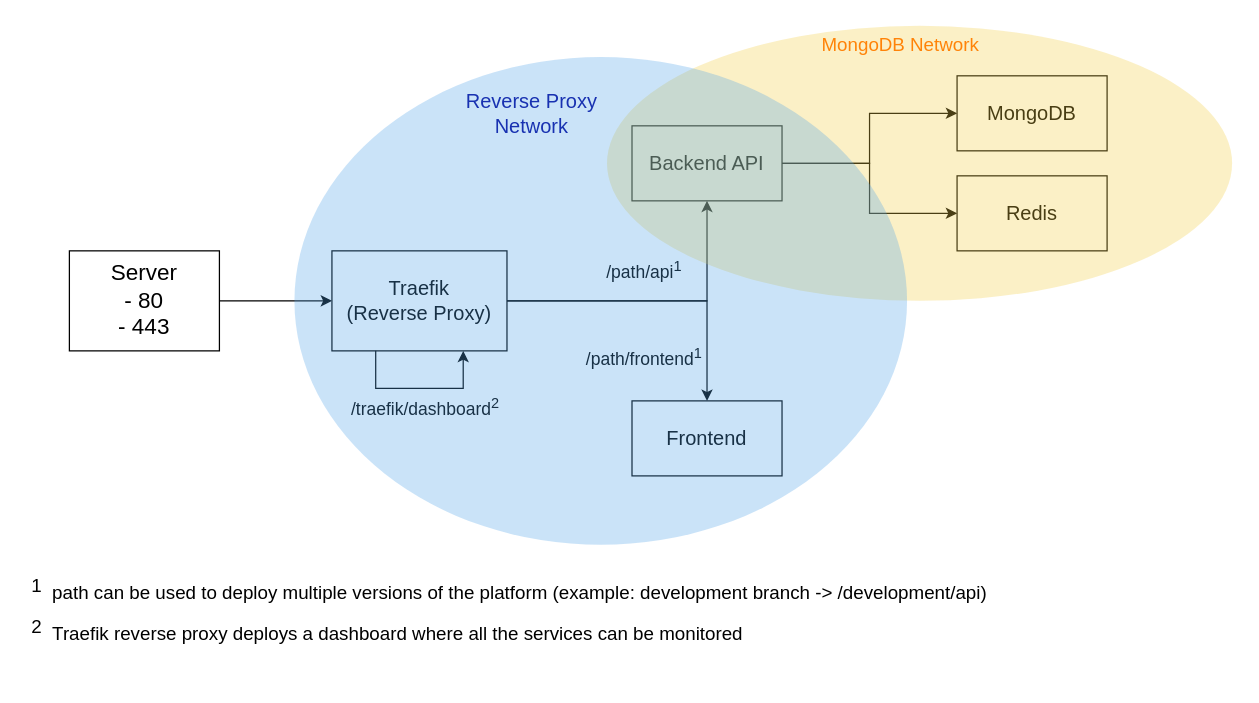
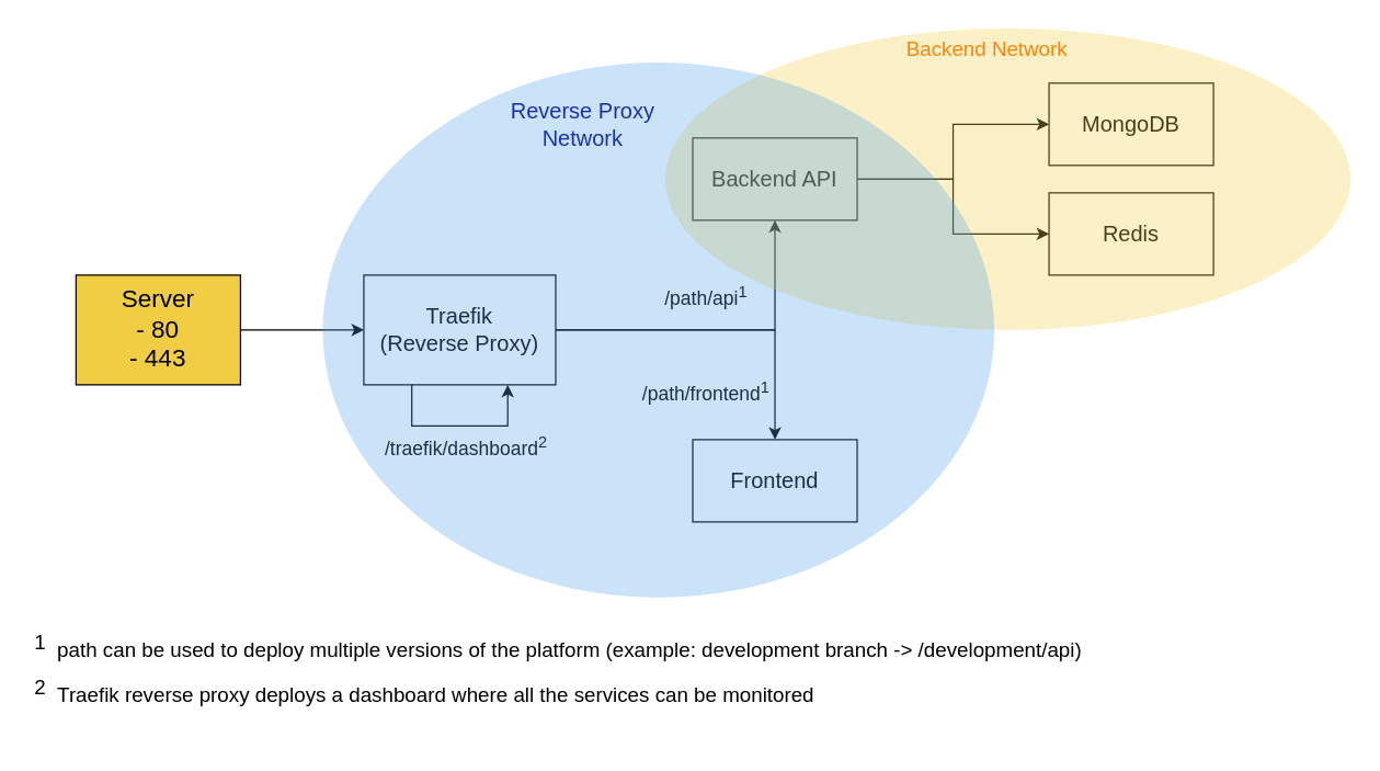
  <mxCell id="0" />
  <mxCell id="1" parent="0" />
  <mxCell id="2" value="" style="edgeStyle=orthogonalEdgeStyle;rounded=0;orthogonalLoop=1;jettySize=auto;html=1;fontSize=18;" edge="1" parent="1" source="3" target="6"><mxGeometry relative="1" as="geometry" /></mxCell>
- <mxCell id="3" value="&lt;font style=&quot;font-size: 18px&quot;&gt;Server&lt;br&gt;- 80&lt;br&gt;- 443&lt;br&gt;&lt;/font&gt;" style="rounded=0;whiteSpace=wrap;html=1;" vertex="1" parent="1"><mxGeometry x="55" y="200" width="120" height="80" as="geometry" /></mxCell>
+ <mxCell id="3" value="&lt;font style=&quot;font-size: 18px&quot;&gt;Server&lt;br&gt;- 80&lt;br&gt;- 443&lt;br&gt;&lt;/font&gt;" style="rounded=0;whiteSpace=wrap;html=1;fillColor=#f0cd43;" vertex="1" parent="1"><mxGeometry x="55" y="200" width="120" height="80" as="geometry" /></mxCell>
  <mxCell id="4" value="" style="edgeStyle=orthogonalEdgeStyle;rounded=0;orthogonalLoop=1;jettySize=auto;html=1;fontSize=16;" edge="1" parent="1" source="6" target="9"><mxGeometry relative="1" as="geometry" /></mxCell>
  <mxCell id="5" value="" style="edgeStyle=orthogonalEdgeStyle;rounded=0;orthogonalLoop=1;jettySize=auto;html=1;fontSize=16;" edge="1" parent="1" source="6" target="10"><mxGeometry relative="1" as="geometry" /></mxCell>
  <mxCell id="6" value="Traefik &lt;br style=&quot;font-size: 16px;&quot;&gt;(Reverse Proxy)" style="whiteSpace=wrap;html=1;rounded=0;fontSize=16;" vertex="1" parent="1"><mxGeometry x="265" y="200" width="140" height="80" as="geometry" /></mxCell>
  <mxCell id="7" value="" style="edgeStyle=orthogonalEdgeStyle;rounded=0;orthogonalLoop=1;jettySize=auto;html=1;fontSize=14;" edge="1" parent="1" source="9" target="13"><mxGeometry relative="1" as="geometry" /></mxCell>
  <mxCell id="8" value="" style="edgeStyle=orthogonalEdgeStyle;rounded=0;orthogonalLoop=1;jettySize=auto;html=1;fontSize=14;" edge="1" parent="1" source="9" target="14"><mxGeometry relative="1" as="geometry" /></mxCell>
  <mxCell id="9" value="Backend API" style="whiteSpace=wrap;html=1;fontSize=16;rounded=0;" vertex="1" parent="1"><mxGeometry x="505" y="100" width="120" height="60" as="geometry" /></mxCell>
  <mxCell id="10" value="Frontend" style="whiteSpace=wrap;html=1;fontSize=16;rounded=0;" vertex="1" parent="1"><mxGeometry x="505" y="320" width="120" height="60" as="geometry" /></mxCell>
  <mxCell id="11" value="&lt;font style=&quot;font-size: 14px&quot;&gt;/path/frontend&lt;sup&gt;1&lt;/sup&gt;&lt;/font&gt;" style="text;html=1;strokeColor=none;fillColor=none;align=center;verticalAlign=middle;whiteSpace=wrap;rounded=0;fontSize=16;" vertex="1" parent="1"><mxGeometry x="465" y="270" width="100" height="30" as="geometry" /></mxCell>
  <mxCell id="12" value="&lt;font style=&quot;font-size: 14px&quot;&gt;/path/api&lt;sup&gt;1&lt;/sup&gt;&lt;/font&gt;" style="text;html=1;strokeColor=none;fillColor=none;align=center;verticalAlign=middle;whiteSpace=wrap;rounded=0;fontSize=16;" vertex="1" parent="1"><mxGeometry x="460" y="200" width="110" height="30" as="geometry" /></mxCell>
  <mxCell id="13" value="MongoDB" style="whiteSpace=wrap;html=1;fontSize=16;rounded=0;" vertex="1" parent="1"><mxGeometry x="765" y="60" width="120" height="60" as="geometry" /></mxCell>
  <mxCell id="14" value="Redis" style="whiteSpace=wrap;html=1;fontSize=16;rounded=0;" vertex="1" parent="1"><mxGeometry x="765" y="140" width="120" height="60" as="geometry" /></mxCell>
  <mxCell id="15" value="" style="ellipse;whiteSpace=wrap;html=1;fontSize=14;strokeColor=none;fillColor=#F0CD43;opacity=30;" vertex="1" parent="1"><mxGeometry x="485" y="20" width="500" height="220" as="geometry" /></mxCell>
- <mxCell id="16" value="MongoDB Network" style="text;html=1;strokeColor=none;fillColor=none;align=center;verticalAlign=middle;whiteSpace=wrap;rounded=0;fontSize=15;opacity=30;fontColor=#FF8308;" vertex="1" parent="1"><mxGeometry x="645" y="20" width="150" height="30" as="geometry" /></mxCell>
+ <mxCell id="16" value="Backend Network" style="text;html=1;strokeColor=none;fillColor=none;align=center;verticalAlign=middle;whiteSpace=wrap;rounded=0;fontSize=15;opacity=30;fontColor=#FF8308;" vertex="1" parent="1"><mxGeometry x="645" y="20" width="150" height="30" as="geometry" /></mxCell>
  <mxCell id="17" value="Reverse Proxy Network" style="text;html=1;strokeColor=none;fillColor=none;align=center;verticalAlign=middle;whiteSpace=wrap;rounded=0;fontSize=16;fontColor=#000099;opacity=30;" vertex="1" parent="1"><mxGeometry x="355" y="80" width="140" height="20" as="geometry" /></mxCell>
  <mxCell id="18" style="edgeStyle=orthogonalEdgeStyle;rounded=0;orthogonalLoop=1;jettySize=auto;html=1;exitX=0.25;exitY=1;exitDx=0;exitDy=0;entryX=0.75;entryY=1;entryDx=0;entryDy=0;fontSize=16;fontColor=#000099;" edge="1" parent="1" source="6" target="6"><mxGeometry relative="1" as="geometry"><Array as="points"><mxPoint x="300" y="310" /><mxPoint x="370" y="310" /></Array></mxGeometry></mxCell>
  <mxCell id="19" value="&lt;font style=&quot;color: rgb(0 , 0 , 0) ; font-size: 14px&quot;&gt;/traefik/dashboard&lt;sup&gt;2&lt;/sup&gt;&lt;/font&gt;" style="text;html=1;strokeColor=none;fillColor=none;align=center;verticalAlign=middle;whiteSpace=wrap;rounded=0;fontSize=16;fontColor=#000099;opacity=30;" vertex="1" parent="1"><mxGeometry x="275" y="310" width="130" height="30" as="geometry" /></mxCell>
  <mxCell id="20" value="" style="ellipse;whiteSpace=wrap;html=1;fontSize=15;fontColor=#FF8308;fillColor=#4FA1E8;opacity=30;strokeColor=none;" vertex="1" parent="1"><mxGeometry x="235" y="45" width="490" height="390" as="geometry" /></mxCell>
  <mxCell id="21" value="&lt;p style=&quot;font-size: 15px&quot;&gt;&lt;font style=&quot;font-size: 15px ; line-height: 0.2&quot; color=&quot;#000000&quot;&gt;&lt;sup style=&quot;font-size: 15px&quot;&gt;1&lt;/sup&gt;&amp;nbsp; path can be used to deploy multiple versions of the platform (example: development branch -&lt;/font&gt;&lt;span style=&quot;color: rgb(0 , 0 , 0)&quot;&gt;&amp;gt; /development/api)&lt;/span&gt;&lt;/p&gt;&lt;p style=&quot;font-size: 15px&quot;&gt;&lt;font style=&quot;font-size: 15px ; line-height: 0.2&quot; color=&quot;#000000&quot;&gt;&lt;/font&gt;&lt;/p&gt;&lt;p style=&quot;font-size: 15px&quot;&gt;&lt;font color=&quot;#000000&quot; style=&quot;font-size: 15px ; line-height: 0.2&quot;&gt;&lt;sup style=&quot;font-size: 15px&quot;&gt;2 &amp;nbsp;&lt;/sup&gt;Traefik reverse proxy deploys a dashboard where all the services can be monitored&lt;/font&gt;&lt;/p&gt;&lt;div style=&quot;font-size: 15px&quot;&gt;&lt;font color=&quot;#000000&quot; style=&quot;font-size: 15px ; line-height: 0.2&quot;&gt;&lt;br style=&quot;font-size: 15px&quot;&gt;&lt;/font&gt;&lt;/div&gt;" style="text;html=1;strokeColor=none;fillColor=none;spacing=5;spacingTop=-20;whiteSpace=wrap;overflow=hidden;rounded=0;fontSize=15;fontColor=#000099;" vertex="1" parent="1"><mxGeometry x="20" y="460" width="845" height="80" as="geometry" /></mxCell>
